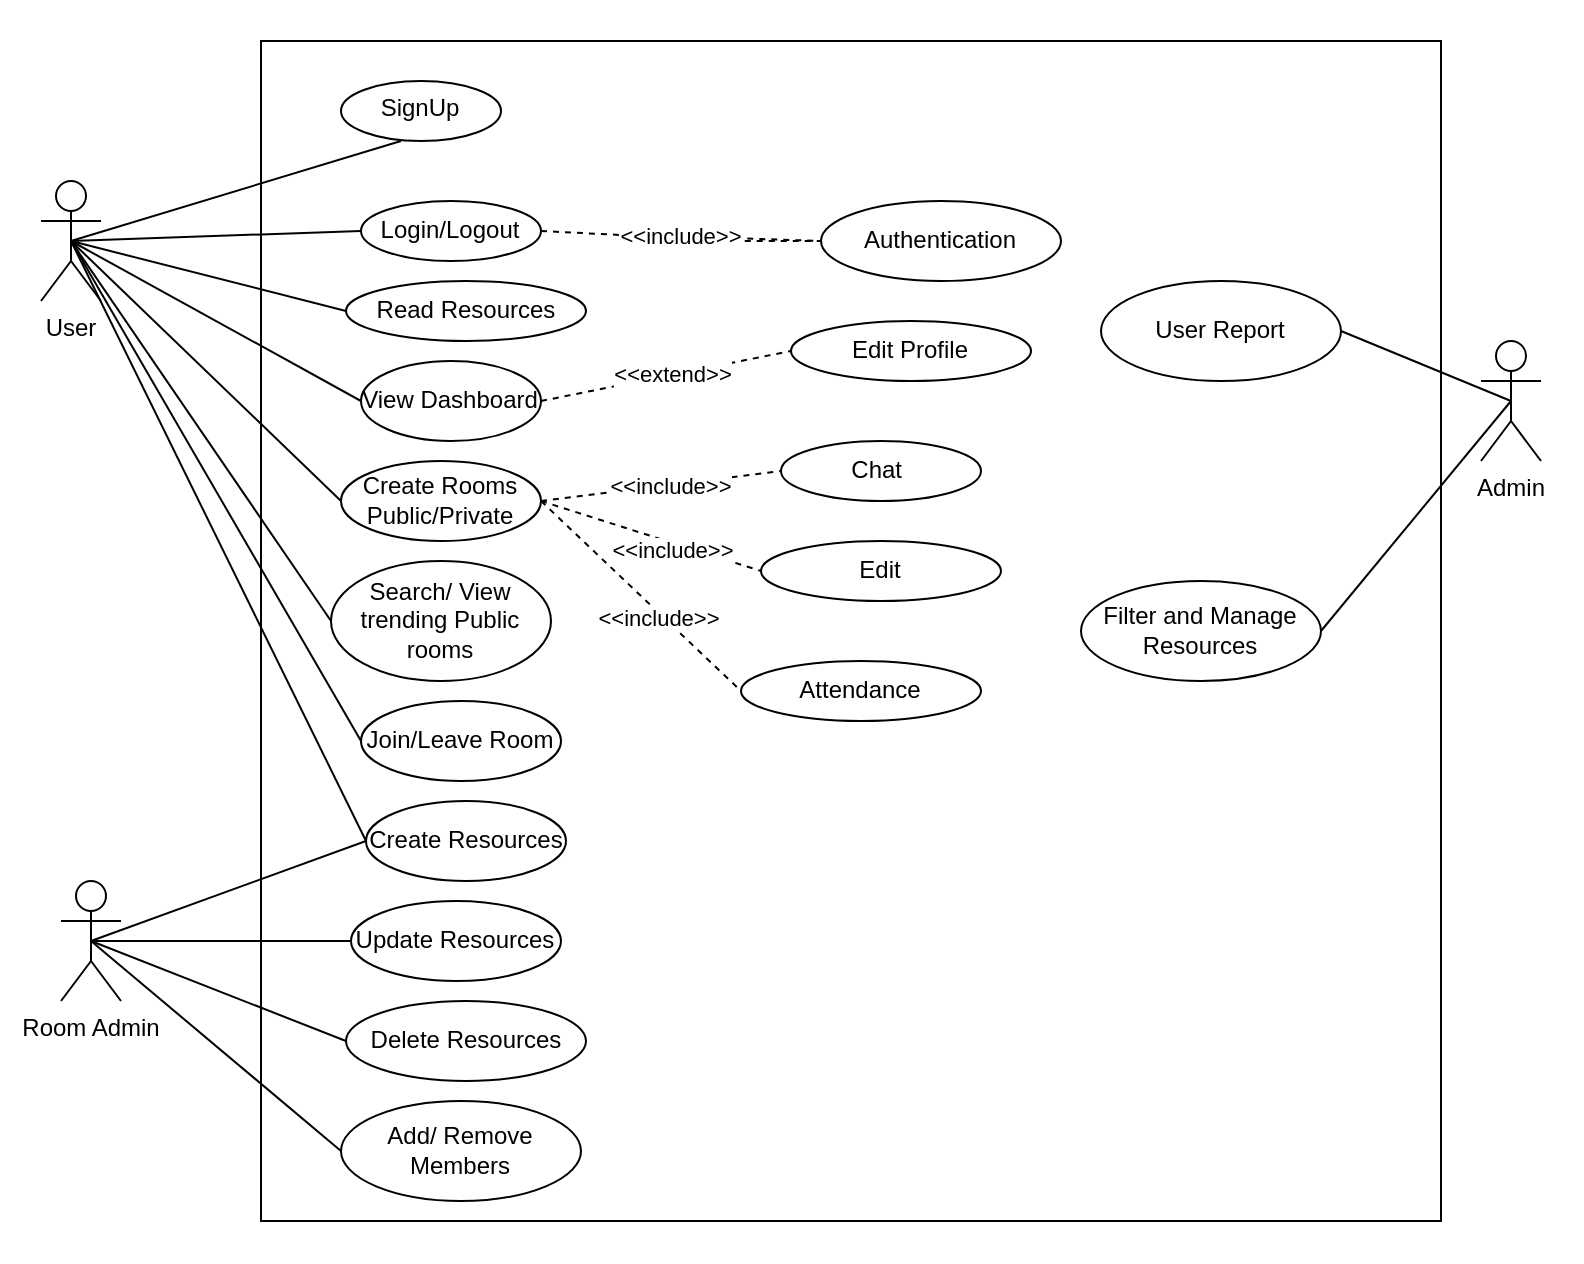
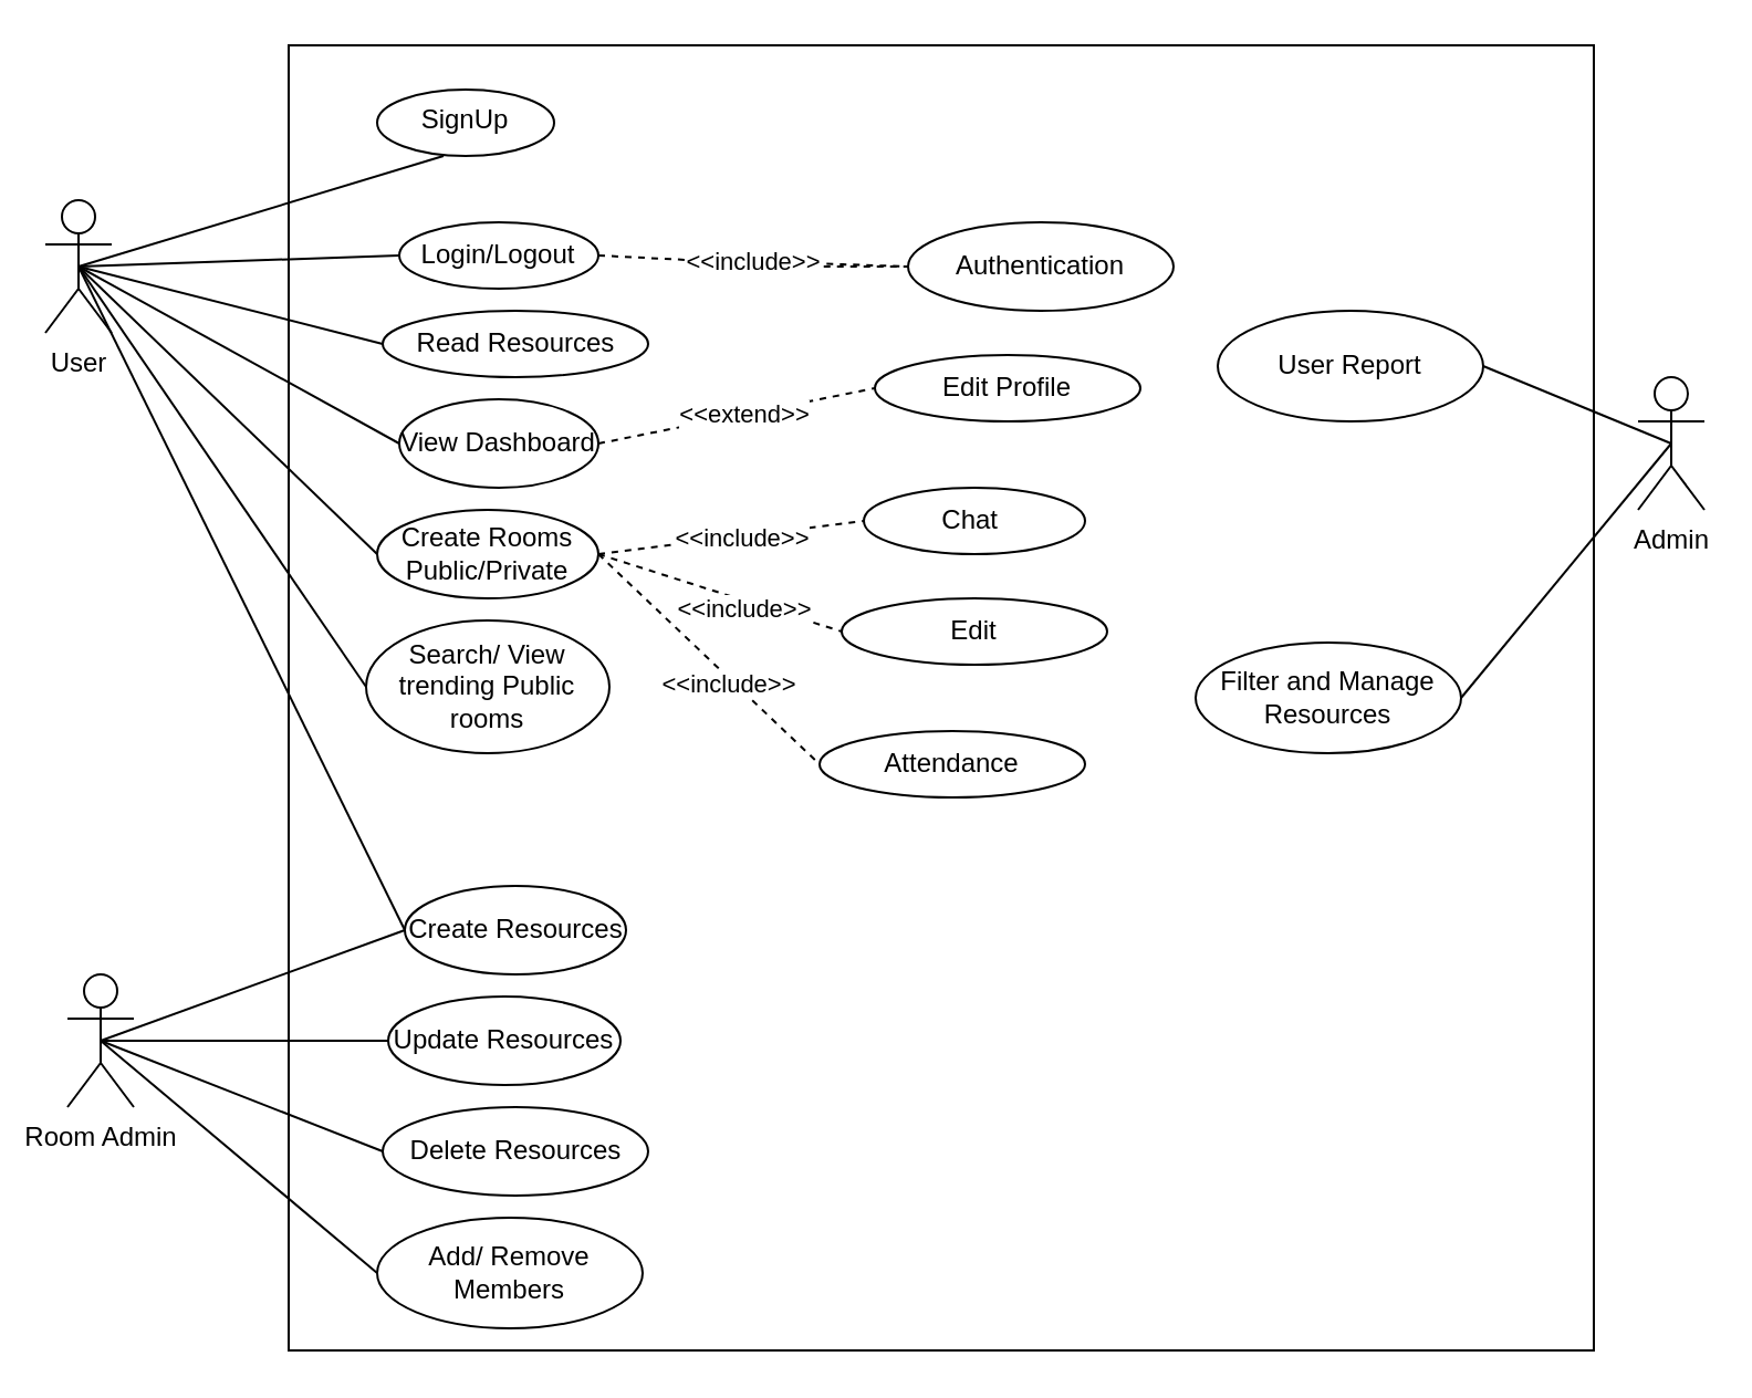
  <mxCell id="0" />
  <mxCell id="1" parent="0" />
  <mxCell id="2" value="" style="whiteSpace=wrap;html=1;aspect=fixed;" vertex="1" parent="1"><mxGeometry x="130" y="20" width="590" height="590" as="geometry" /></mxCell>
  <mxCell id="3" value="User" style="shape=umlActor;verticalLabelPosition=bottom;verticalAlign=top;html=1;outlineConnect=0;" vertex="1" parent="1"><mxGeometry x="20" y="90" width="30" height="60" as="geometry" /></mxCell>
  <mxCell id="4" value="Room Admin" style="shape=umlActor;verticalLabelPosition=bottom;verticalAlign=top;html=1;outlineConnect=0;" vertex="1" parent="1"><mxGeometry x="30" y="440" width="30" height="60" as="geometry" /></mxCell>
  <mxCell id="5" value="Admin" style="shape=umlActor;verticalLabelPosition=bottom;verticalAlign=top;html=1;outlineConnect=0;" vertex="1" parent="1"><mxGeometry x="740" y="170" width="30" height="60" as="geometry" /></mxCell>
  <mxCell id="6" value="SignUp" style="ellipse;whiteSpace=wrap;html=1;verticalAlign=top;" vertex="1" parent="1"><mxGeometry x="170" y="40" width="80" height="30" as="geometry" /></mxCell>
  <mxCell id="7" value="" style="endArrow=none;html=1;rounded=0;entryX=0.375;entryY=1;entryDx=0;entryDy=0;entryPerimeter=0;exitX=0.5;exitY=0.5;exitDx=0;exitDy=0;exitPerimeter=0;" edge="1" parent="1" source="3" target="6"><mxGeometry width="50" height="50" relative="1" as="geometry"><mxPoint x="320" y="240" as="sourcePoint" /><mxPoint x="370" y="190" as="targetPoint" /><Array as="points" /></mxGeometry></mxCell>
  <mxCell id="8" value="" style="endArrow=none;html=1;rounded=0;entryX=0;entryY=0.5;entryDx=0;entryDy=0;exitX=0.5;exitY=0.5;exitDx=0;exitDy=0;exitPerimeter=0;" edge="1" parent="1" source="3" target="9"><mxGeometry width="50" height="50" relative="1" as="geometry"><mxPoint x="40" y="120" as="sourcePoint" /><mxPoint x="210" y="80" as="targetPoint" /><Array as="points" /></mxGeometry></mxCell>
  <mxCell id="9" value="Login/Logout" style="ellipse;whiteSpace=wrap;html=1;" vertex="1" parent="1"><mxGeometry x="180" y="100" width="90" height="30" as="geometry" /></mxCell>
  <mxCell id="10" value="View Dashboard" style="ellipse;whiteSpace=wrap;html=1;" vertex="1" parent="1"><mxGeometry x="180" y="180" width="90" height="40" as="geometry" /></mxCell>
  <mxCell id="11" value="Create Rooms&lt;br&gt;Public/Private" style="ellipse;whiteSpace=wrap;html=1;" vertex="1" parent="1"><mxGeometry x="170" y="230" width="100" height="40" as="geometry" /></mxCell>
  <mxCell id="12" value="Search/ View trending Public rooms" style="ellipse;whiteSpace=wrap;html=1;" vertex="1" parent="1"><mxGeometry x="165" y="280" width="110" height="60" as="geometry" /></mxCell>
- <mxCell id="13" value="Join/Leave Room" style="ellipse;whiteSpace=wrap;html=1;" vertex="1" parent="1"><mxGeometry x="180" y="350" width="100" height="40" as="geometry" /></mxCell>
  <mxCell id="14" value="Create Resources" style="ellipse;whiteSpace=wrap;html=1;" vertex="1" parent="1"><mxGeometry x="182.5" y="400" width="100" height="40" as="geometry" /></mxCell>
  <mxCell id="15" value="Update Resources" style="ellipse;whiteSpace=wrap;html=1;" vertex="1" parent="1"><mxGeometry x="175" y="450" width="105" height="40" as="geometry" /></mxCell>
  <mxCell id="16" value="Read Resources" style="ellipse;whiteSpace=wrap;html=1;" vertex="1" parent="1"><mxGeometry x="172.5" y="140" width="120" height="30" as="geometry" /></mxCell>
  <mxCell id="17" value="Delete Resources" style="ellipse;whiteSpace=wrap;html=1;" vertex="1" parent="1"><mxGeometry x="172.5" y="500" width="120" height="40" as="geometry" /></mxCell>
  <mxCell id="18" value="Add/ Remove Members" style="ellipse;whiteSpace=wrap;html=1;" vertex="1" parent="1"><mxGeometry x="170" y="550" width="120" height="50" as="geometry" /></mxCell>
  <mxCell id="19" value="" style="endArrow=none;dashed=1;html=1;rounded=0;exitX=1;exitY=0.5;exitDx=0;exitDy=0;entryX=0.4;entryY=0.167;entryDx=0;entryDy=0;entryPerimeter=0;" edge="1" parent="1" source="9" target="2"><mxGeometry width="50" height="50" relative="1" as="geometry"><mxPoint x="400" y="170" as="sourcePoint" /><mxPoint x="450" y="120" as="targetPoint" /><Array as="points"><mxPoint x="370" y="120" /><mxPoint x="410" y="120" /></Array></mxGeometry></mxCell>
  <mxCell id="20" value="&amp;lt;&amp;lt;include&amp;gt;&amp;gt;" style="edgeLabel;html=1;align=center;verticalAlign=middle;resizable=0;points=[];" vertex="1" connectable="0" parent="19"><mxGeometry x="-0.241" y="1" relative="1" as="geometry"><mxPoint as="offset" /></mxGeometry></mxCell>
  <mxCell id="21" value="Authentication" style="ellipse;whiteSpace=wrap;html=1;" vertex="1" parent="1"><mxGeometry x="410" y="100" width="120" height="40" as="geometry" /></mxCell>
  <mxCell id="22" value="" style="endArrow=none;dashed=1;html=1;rounded=0;exitX=1;exitY=0.5;exitDx=0;exitDy=0;entryX=0;entryY=0.5;entryDx=0;entryDy=0;" edge="1" parent="1" source="10" target="24"><mxGeometry width="50" height="50" relative="1" as="geometry"><mxPoint x="320" y="300" as="sourcePoint" /><mxPoint x="370" y="250" as="targetPoint" /></mxGeometry></mxCell>
  <mxCell id="23" value="&amp;lt;&amp;lt;extend&amp;gt;&amp;gt;" style="edgeLabel;html=1;align=center;verticalAlign=middle;resizable=0;points=[];" vertex="1" connectable="0" parent="22"><mxGeometry x="0.055" relative="1" as="geometry"><mxPoint as="offset" /></mxGeometry></mxCell>
  <mxCell id="24" value="Edit Profile" style="ellipse;whiteSpace=wrap;html=1;" vertex="1" parent="1"><mxGeometry x="395" y="160" width="120" height="30" as="geometry" /></mxCell>
  <mxCell id="25" value="" style="endArrow=none;dashed=1;html=1;rounded=0;exitX=1;exitY=0.5;exitDx=0;exitDy=0;entryX=0;entryY=0.5;entryDx=0;entryDy=0;" edge="1" parent="1" source="11" target="27"><mxGeometry width="50" height="50" relative="1" as="geometry"><mxPoint x="320" y="300" as="sourcePoint" /><mxPoint x="370" y="250" as="targetPoint" /></mxGeometry></mxCell>
  <mxCell id="26" value="&amp;lt;&amp;lt;include&amp;gt;&amp;gt;" style="edgeLabel;html=1;align=center;verticalAlign=middle;resizable=0;points=[];" vertex="1" connectable="0" parent="25"><mxGeometry x="0.081" y="-1" relative="1" as="geometry"><mxPoint as="offset" /></mxGeometry></mxCell>
  <mxCell id="27" value="Chat&amp;nbsp;" style="ellipse;whiteSpace=wrap;html=1;" vertex="1" parent="1"><mxGeometry x="390" y="220" width="100" height="30" as="geometry" /></mxCell>
  <mxCell id="28" value="Edit" style="ellipse;whiteSpace=wrap;html=1;" vertex="1" parent="1"><mxGeometry x="380" y="270" width="120" height="30" as="geometry" /></mxCell>
  <mxCell id="29" value="" style="endArrow=none;dashed=1;html=1;rounded=0;exitX=1;exitY=0.5;exitDx=0;exitDy=0;entryX=0;entryY=0.5;entryDx=0;entryDy=0;" edge="1" parent="1" source="11" target="28"><mxGeometry width="50" height="50" relative="1" as="geometry"><mxPoint x="310" y="390" as="sourcePoint" /><mxPoint x="360" y="340" as="targetPoint" /></mxGeometry></mxCell>
  <mxCell id="30" value="&amp;lt;&amp;lt;include&amp;gt;&amp;gt;" style="edgeLabel;html=1;align=center;verticalAlign=middle;resizable=0;points=[];" vertex="1" connectable="0" parent="29"><mxGeometry x="0.216" y="-3" relative="1" as="geometry"><mxPoint as="offset" /></mxGeometry></mxCell>
  <mxCell id="31" value="Attendance" style="ellipse;whiteSpace=wrap;html=1;" vertex="1" parent="1"><mxGeometry x="370" y="330" width="120" height="30" as="geometry" /></mxCell>
  <mxCell id="32" value="" style="endArrow=none;dashed=1;html=1;rounded=0;exitX=1;exitY=0.5;exitDx=0;exitDy=0;entryX=0;entryY=0.5;entryDx=0;entryDy=0;" edge="1" parent="1" source="11" target="31"><mxGeometry width="50" height="50" relative="1" as="geometry"><mxPoint x="400" y="470" as="sourcePoint" /><mxPoint x="450" y="420" as="targetPoint" /></mxGeometry></mxCell>
  <mxCell id="33" value="&amp;lt;&amp;lt;include&amp;gt;&amp;gt;" style="edgeLabel;html=1;align=center;verticalAlign=middle;resizable=0;points=[];" vertex="1" connectable="0" parent="32"><mxGeometry x="0.209" y="-2" relative="1" as="geometry"><mxPoint as="offset" /></mxGeometry></mxCell>
  <mxCell id="34" value="User Report" style="ellipse;whiteSpace=wrap;html=1;" vertex="1" parent="1"><mxGeometry x="550" y="140" width="120" height="50" as="geometry" /></mxCell>
  <mxCell id="35" value="Filter and Manage Resources" style="ellipse;whiteSpace=wrap;html=1;" vertex="1" parent="1"><mxGeometry x="540" y="290" width="120" height="50" as="geometry" /></mxCell>
  <mxCell id="36" value="" style="endArrow=none;html=1;rounded=0;entryX=0;entryY=0.5;entryDx=0;entryDy=0;" edge="1" parent="1" target="16"><mxGeometry width="50" height="50" relative="1" as="geometry"><mxPoint x="35" y="120" as="sourcePoint" /><mxPoint x="140" y="190" as="targetPoint" /></mxGeometry></mxCell>
  <mxCell id="37" value="" style="endArrow=none;html=1;rounded=0;entryX=0;entryY=0.5;entryDx=0;entryDy=0;exitX=0.5;exitY=0.5;exitDx=0;exitDy=0;exitPerimeter=0;" edge="1" parent="1" source="3" target="10"><mxGeometry width="50" height="50" relative="1" as="geometry"><mxPoint x="40" y="300" as="sourcePoint" /><mxPoint x="90" y="250" as="targetPoint" /></mxGeometry></mxCell>
  <mxCell id="38" value="" style="endArrow=none;html=1;rounded=0;entryX=0;entryY=0.5;entryDx=0;entryDy=0;exitX=0.5;exitY=0.5;exitDx=0;exitDy=0;exitPerimeter=0;" edge="1" parent="1" source="3" target="11"><mxGeometry width="50" height="50" relative="1" as="geometry"><mxPoint x="30" y="300" as="sourcePoint" /><mxPoint x="80" y="250" as="targetPoint" /></mxGeometry></mxCell>
  <mxCell id="39" value="" style="endArrow=none;html=1;rounded=0;entryX=0;entryY=0.5;entryDx=0;entryDy=0;exitX=0.5;exitY=0.5;exitDx=0;exitDy=0;exitPerimeter=0;" edge="1" parent="1" source="3" target="12"><mxGeometry width="50" height="50" relative="1" as="geometry"><mxPoint x="30" y="310" as="sourcePoint" /><mxPoint x="80" y="260" as="targetPoint" /></mxGeometry></mxCell>
- <mxCell id="40" value="" style="endArrow=none;html=1;rounded=0;entryX=0;entryY=0.5;entryDx=0;entryDy=0;exitX=0.5;exitY=0.5;exitDx=0;exitDy=0;exitPerimeter=0;" edge="1" parent="1" source="3" target="13"><mxGeometry width="50" height="50" relative="1" as="geometry"><mxPoint x="20" y="320" as="sourcePoint" /><mxPoint x="70" y="270" as="targetPoint" /></mxGeometry></mxCell>
  <mxCell id="41" value="" style="endArrow=none;html=1;rounded=0;entryX=0;entryY=0.5;entryDx=0;entryDy=0;exitX=0.5;exitY=0.5;exitDx=0;exitDy=0;exitPerimeter=0;" edge="1" parent="1" source="4" target="14"><mxGeometry width="50" height="50" relative="1" as="geometry"><mxPoint x="110" y="450" as="sourcePoint" /><mxPoint x="160" y="400" as="targetPoint" /></mxGeometry></mxCell>
  <mxCell id="42" value="" style="endArrow=none;html=1;rounded=0;exitX=0.5;exitY=0.5;exitDx=0;exitDy=0;exitPerimeter=0;entryX=0;entryY=0.5;entryDx=0;entryDy=0;" edge="1" parent="1" source="4" target="15"><mxGeometry width="50" height="50" relative="1" as="geometry"><mxPoint x="320" y="500" as="sourcePoint" /><mxPoint x="370" y="450" as="targetPoint" /></mxGeometry></mxCell>
  <mxCell id="43" value="" style="endArrow=none;html=1;rounded=0;entryX=0;entryY=0.5;entryDx=0;entryDy=0;exitX=0.5;exitY=0.5;exitDx=0;exitDy=0;exitPerimeter=0;" edge="1" parent="1" source="3" target="14"><mxGeometry width="50" height="50" relative="1" as="geometry"><mxPoint x="20" y="320" as="sourcePoint" /><mxPoint x="70" y="270" as="targetPoint" /></mxGeometry></mxCell>
  <mxCell id="44" value="" style="endArrow=none;html=1;rounded=0;entryX=0;entryY=0.5;entryDx=0;entryDy=0;exitX=0.5;exitY=0.5;exitDx=0;exitDy=0;exitPerimeter=0;" edge="1" parent="1" source="4" target="17"><mxGeometry width="50" height="50" relative="1" as="geometry"><mxPoint x="40" y="390" as="sourcePoint" /><mxPoint x="90" y="340" as="targetPoint" /></mxGeometry></mxCell>
  <mxCell id="45" value="" style="endArrow=none;html=1;rounded=0;entryX=0;entryY=0.5;entryDx=0;entryDy=0;exitX=0.5;exitY=0.5;exitDx=0;exitDy=0;exitPerimeter=0;" edge="1" parent="1" source="4" target="18"><mxGeometry width="50" height="50" relative="1" as="geometry"><mxPoint x="30" y="390" as="sourcePoint" /><mxPoint x="80" y="340" as="targetPoint" /></mxGeometry></mxCell>
  <mxCell id="46" value="" style="endArrow=none;html=1;rounded=0;entryX=0.5;entryY=0.5;entryDx=0;entryDy=0;entryPerimeter=0;exitX=1;exitY=0.5;exitDx=0;exitDy=0;" edge="1" parent="1" source="34" target="5"><mxGeometry width="50" height="50" relative="1" as="geometry"><mxPoint x="-20" y="400" as="sourcePoint" /><mxPoint x="30" y="350" as="targetPoint" /></mxGeometry></mxCell>
  <mxCell id="47" value="" style="endArrow=none;html=1;rounded=0;entryX=0.5;entryY=0.5;entryDx=0;entryDy=0;entryPerimeter=0;exitX=1;exitY=0.5;exitDx=0;exitDy=0;" edge="1" parent="1" source="35" target="5"><mxGeometry width="50" height="50" relative="1" as="geometry"><mxPoint x="630" y="310" as="sourcePoint" /><mxPoint x="680" y="260" as="targetPoint" /></mxGeometry></mxCell>
